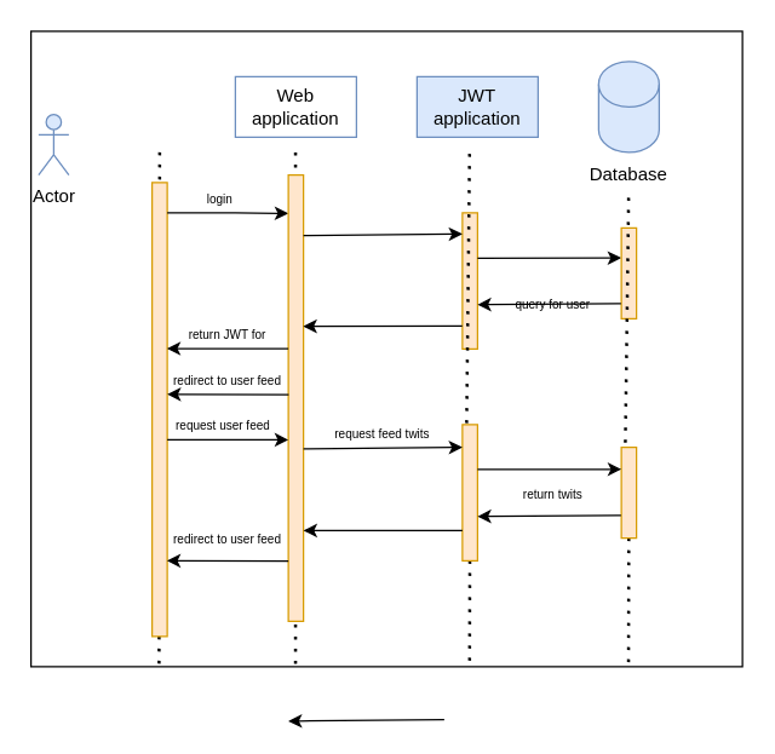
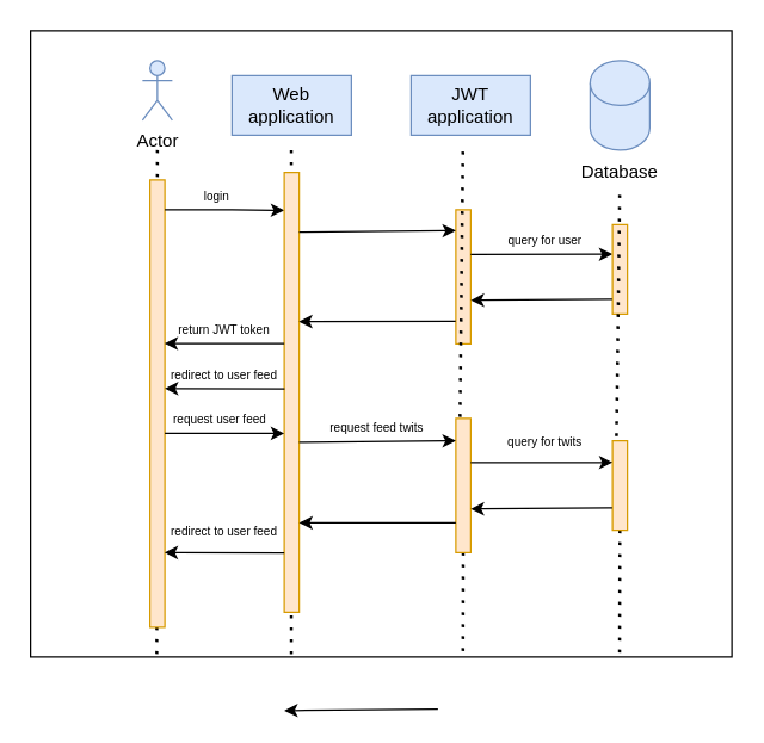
  <mxCell id="0" />
  <mxCell id="1" parent="0" />
  <mxCell id="2" value="" style="rounded=0;whiteSpace=wrap;html=1;" vertex="1" parent="1"><mxGeometry x="20" y="20" width="470" height="420" as="geometry" /></mxCell>
  <mxCell id="3" value="" style="endArrow=none;dashed=1;html=1;dashPattern=1 3;strokeWidth=2;entryX=0.18;entryY=0.998;entryDx=0;entryDy=0;entryPerimeter=0;" edge="1" parent="1" source="34"><mxGeometry width="50" height="50" relative="1" as="geometry"><mxPoint x="415" y="130" as="sourcePoint" /><mxPoint x="414.74" y="439" as="targetPoint" /></mxGeometry></mxCell>
  <mxCell id="4" value="" style="endArrow=none;dashed=1;html=1;dashPattern=1 3;strokeWidth=2;entryX=0.18;entryY=0.998;entryDx=0;entryDy=0;entryPerimeter=0;" edge="1" parent="1" source="29"><mxGeometry width="50" height="50" relative="1" as="geometry"><mxPoint x="309.74" y="101" as="sourcePoint" /><mxPoint x="309.74" y="440" as="targetPoint" /></mxGeometry></mxCell>
  <mxCell id="5" value="" style="endArrow=none;dashed=1;html=1;dashPattern=1 3;strokeWidth=2;entryX=0.18;entryY=0.998;entryDx=0;entryDy=0;entryPerimeter=0;" edge="1" parent="1"><mxGeometry width="50" height="50" relative="1" as="geometry"><mxPoint x="194.74" y="100" as="sourcePoint" /><mxPoint x="194.74" y="439" as="targetPoint" /></mxGeometry></mxCell>
  <mxCell id="6" value="" style="endArrow=none;dashed=1;html=1;dashPattern=1 3;strokeWidth=2;entryX=0.18;entryY=0.998;entryDx=0;entryDy=0;entryPerimeter=0;" edge="1" parent="1" target="2"><mxGeometry width="50" height="50" relative="1" as="geometry"><mxPoint x="105" y="100" as="sourcePoint" /><mxPoint x="155" y="50" as="targetPoint" /></mxGeometry></mxCell>
- <mxCell id="7" value="Actor" style="shape=umlActor;verticalLabelPosition=bottom;verticalAlign=top;html=1;outlineConnect=0;fillColor=#dae8fc;strokeColor=#6c8ebf;" vertex="1" parent="1"><mxGeometry x="25" y="75" width="20" height="40" as="geometry" /></mxCell>
+ <mxCell id="7" value="Actor" style="shape=umlActor;verticalLabelPosition=bottom;verticalAlign=top;html=1;outlineConnect=0;fillColor=#dae8fc;strokeColor=#6c8ebf;" vertex="1" parent="1"><mxGeometry x="95" y="40" width="20" height="40" as="geometry" /></mxCell>
  <mxCell id="8" value="" style="rounded=0;whiteSpace=wrap;html=1;fillColor=#ffe6cc;strokeColor=#d79b00;" vertex="1" parent="1"><mxGeometry x="100" y="120" width="10" height="300" as="geometry" /></mxCell>
- <mxCell id="9" value="Web application" style="rounded=0;whiteSpace=wrap;html=1;fillColor=#ffffff;strokeColor=#6c8ebf;" vertex="1" parent="1"><mxGeometry x="155" y="50" width="80" height="40" as="geometry" /></mxCell>
+ <mxCell id="9" value="Web application" style="rounded=0;whiteSpace=wrap;html=1;fillColor=#dae8fc;strokeColor=#6c8ebf;" vertex="1" parent="1"><mxGeometry x="155" y="50" width="80" height="40" as="geometry" /></mxCell>
  <mxCell id="10" value="JWT application" style="rounded=0;whiteSpace=wrap;html=1;fillColor=#dae8fc;strokeColor=#6c8ebf;" vertex="1" parent="1"><mxGeometry x="275" y="50" width="80" height="40" as="geometry" /></mxCell>
  <mxCell id="11" value="" style="shape=cylinder3;whiteSpace=wrap;html=1;boundedLbl=1;backgroundOutline=1;size=15;fillColor=#dae8fc;strokeColor=#6c8ebf;" vertex="1" parent="1"><mxGeometry x="395" y="40" width="40" height="60" as="geometry" /></mxCell>
  <mxCell id="12" value="Database" style="text;html=1;align=center;verticalAlign=middle;whiteSpace=wrap;rounded=0;" vertex="1" parent="1"><mxGeometry x="385" y="100" width="60" height="30" as="geometry" /></mxCell>
  <mxCell id="13" value="" style="endArrow=classic;html=1;entryX=-0.001;entryY=0.086;entryDx=0;entryDy=0;entryPerimeter=0;" edge="1" parent="1" target="14"><mxGeometry width="50" height="50" relative="1" as="geometry"><mxPoint x="110" y="140" as="sourcePoint" /><mxPoint x="185" y="140" as="targetPoint" /><Array as="points"><mxPoint x="145" y="140" /></Array></mxGeometry></mxCell>
  <mxCell id="14" value="" style="rounded=0;whiteSpace=wrap;html=1;fillColor=#ffe6cc;strokeColor=#d79b00;" vertex="1" parent="1"><mxGeometry x="190" y="115" width="10" height="295" as="geometry" /></mxCell>
  <mxCell id="15" value="&lt;font style=&quot;font-size: 8px;&quot;&gt;login&lt;/font&gt;" style="text;html=1;align=center;verticalAlign=middle;whiteSpace=wrap;rounded=0;" vertex="1" parent="1"><mxGeometry x="115" y="115" width="60" height="30" as="geometry" /></mxCell>
  <mxCell id="16" value="" style="rounded=0;whiteSpace=wrap;html=1;fillColor=#ffe6cc;strokeColor=#d79b00;" vertex="1" parent="1"><mxGeometry x="305" y="140" width="10" height="90" as="geometry" /></mxCell>
  <mxCell id="17" value="" style="endArrow=classic;html=1;" edge="1" parent="1"><mxGeometry width="50" height="50" relative="1" as="geometry"><mxPoint x="200" y="155" as="sourcePoint" /><mxPoint x="305" y="154" as="targetPoint" /></mxGeometry></mxCell>
  <mxCell id="18" value="" style="endArrow=classic;html=1;entryX=-0.005;entryY=0.33;entryDx=0;entryDy=0;entryPerimeter=0;" edge="1" parent="1" target="19"><mxGeometry width="50" height="50" relative="1" as="geometry"><mxPoint x="315" y="170" as="sourcePoint" /><mxPoint x="365" y="120" as="targetPoint" /></mxGeometry></mxCell>
  <mxCell id="19" value="" style="rounded=0;whiteSpace=wrap;html=1;fillColor=#ffe6cc;strokeColor=#d79b00;" vertex="1" parent="1"><mxGeometry x="410" y="150" width="10" height="60" as="geometry" /></mxCell>
- <mxCell id="20" value="&lt;font style=&quot;font-size: 8px;&quot;&gt;query for user&lt;/font&gt;" style="text;html=1;align=center;verticalAlign=middle;whiteSpace=wrap;rounded=0;" vertex="1" parent="1"><mxGeometry x="335" y="185" width="60" height="30" as="geometry" /></mxCell>
+ <mxCell id="20" value="&lt;font style=&quot;font-size: 8px;&quot;&gt;query for user&lt;/font&gt;" style="text;html=1;align=center;verticalAlign=middle;whiteSpace=wrap;rounded=0;" vertex="1" parent="1"><mxGeometry x="335" y="145" width="60" height="30" as="geometry" /></mxCell>
  <mxCell id="21" value="" style="endArrow=classic;html=1;entryX=1.022;entryY=0.696;entryDx=0;entryDy=0;entryPerimeter=0;exitX=0;exitY=0.75;exitDx=0;exitDy=0;" edge="1" parent="1"><mxGeometry width="50" height="50" relative="1" as="geometry"><mxPoint x="409.78" y="200" as="sourcePoint" /><mxPoint x="315" y="200.68" as="targetPoint" /></mxGeometry></mxCell>
  <mxCell id="22" value="" style="endArrow=classic;html=1;exitX=-0.011;exitY=0.831;exitDx=0;exitDy=0;exitPerimeter=0;entryX=0.986;entryY=0.339;entryDx=0;entryDy=0;entryPerimeter=0;" edge="1" parent="1" source="16" target="14"><mxGeometry width="50" height="50" relative="1" as="geometry"><mxPoint x="305" y="220" as="sourcePoint" /><mxPoint x="205" y="215" as="targetPoint" /></mxGeometry></mxCell>
- <mxCell id="23" value="&lt;font style=&quot;font-size: 8px;&quot;&gt;return JWT for&lt;/font&gt;" style="text;html=1;align=center;verticalAlign=middle;whiteSpace=wrap;rounded=0;" vertex="1" parent="1"><mxGeometry x="115" y="205" width="70" height="30" as="geometry" /></mxCell>
+ <mxCell id="23" value="&lt;font style=&quot;font-size: 8px;&quot;&gt;return JWT token&lt;/font&gt;" style="text;html=1;align=center;verticalAlign=middle;whiteSpace=wrap;rounded=0;" vertex="1" parent="1"><mxGeometry x="115" y="205" width="70" height="30" as="geometry" /></mxCell>
  <mxCell id="24" value="" style="endArrow=classic;html=1;entryX=1.129;entryY=0.687;entryDx=0;entryDy=0;entryPerimeter=0;exitX=0.022;exitY=0.863;exitDx=0;exitDy=0;exitPerimeter=0;" edge="1" parent="1"><mxGeometry width="50" height="50" relative="1" as="geometry"><mxPoint x="190" y="229.855" as="sourcePoint" /><mxPoint x="109.78" y="229.72" as="targetPoint" /></mxGeometry></mxCell>
  <mxCell id="25" value="" style="endArrow=classic;html=1;entryX=1.129;entryY=0.687;entryDx=0;entryDy=0;entryPerimeter=0;exitX=0.022;exitY=0.863;exitDx=0;exitDy=0;exitPerimeter=0;" edge="1" parent="1"><mxGeometry width="50" height="50" relative="1" as="geometry"><mxPoint x="190.22" y="260.135" as="sourcePoint" /><mxPoint x="110" y="260" as="targetPoint" /></mxGeometry></mxCell>
  <mxCell id="26" value="&lt;font style=&quot;font-size: 8px;&quot;&gt;redirect to user feed&lt;/font&gt;" style="text;html=1;align=center;verticalAlign=middle;whiteSpace=wrap;rounded=0;" vertex="1" parent="1"><mxGeometry x="105" y="235" width="90" height="30" as="geometry" /></mxCell>
  <mxCell id="27" value="" style="endArrow=classic;html=1;entryX=-0.037;entryY=0.116;entryDx=0;entryDy=0;entryPerimeter=0;" edge="1" parent="1"><mxGeometry width="50" height="50" relative="1" as="geometry"><mxPoint x="110" y="290" as="sourcePoint" /><mxPoint x="190" y="290" as="targetPoint" /><Array as="points"><mxPoint x="145" y="290" /></Array></mxGeometry></mxCell>
  <mxCell id="28" value="" style="endArrow=none;dashed=1;html=1;dashPattern=1 3;strokeWidth=2;entryX=0.18;entryY=0.998;entryDx=0;entryDy=0;entryPerimeter=0;" edge="1" parent="1" target="29"><mxGeometry width="50" height="50" relative="1" as="geometry"><mxPoint x="309.74" y="101" as="sourcePoint" /><mxPoint x="309.74" y="440" as="targetPoint" /></mxGeometry></mxCell>
  <mxCell id="29" value="" style="rounded=0;whiteSpace=wrap;html=1;fillColor=#ffe6cc;strokeColor=#d79b00;" vertex="1" parent="1"><mxGeometry x="305" y="280" width="10" height="90" as="geometry" /></mxCell>
  <mxCell id="30" value="&lt;font style=&quot;font-size: 8px;&quot;&gt;request user feed&lt;/font&gt;" style="text;strokeColor=none;fillColor=none;align=left;verticalAlign=middle;spacingLeft=4;spacingRight=4;overflow=hidden;points=[[0,0.5],[1,0.5]];portConstraint=eastwest;rotatable=0;whiteSpace=wrap;html=1;" vertex="1" parent="1"><mxGeometry x="110" y="265" width="80" height="30" as="geometry" /></mxCell>
  <mxCell id="31" value="" style="endArrow=classic;html=1;" edge="1" parent="1"><mxGeometry width="50" height="50" relative="1" as="geometry"><mxPoint x="200" y="296" as="sourcePoint" /><mxPoint x="305" y="295" as="targetPoint" /></mxGeometry></mxCell>
  <mxCell id="32" value="&lt;font style=&quot;font-size: 8px;&quot;&gt;request feed twits&lt;/font&gt;" style="text;strokeColor=none;fillColor=none;align=left;verticalAlign=middle;spacingLeft=4;spacingRight=4;overflow=hidden;points=[[0,0.5],[1,0.5]];portConstraint=eastwest;rotatable=0;whiteSpace=wrap;html=1;" vertex="1" parent="1"><mxGeometry x="215" y="270" width="80" height="30" as="geometry" /></mxCell>
  <mxCell id="33" value="" style="endArrow=none;dashed=1;html=1;dashPattern=1 3;strokeWidth=2;entryX=0.18;entryY=0.998;entryDx=0;entryDy=0;entryPerimeter=0;" edge="1" parent="1" source="12" target="34"><mxGeometry width="50" height="50" relative="1" as="geometry"><mxPoint x="415" y="130" as="sourcePoint" /><mxPoint x="414.74" y="439" as="targetPoint" /></mxGeometry></mxCell>
  <mxCell id="34" value="" style="rounded=0;whiteSpace=wrap;html=1;fillColor=#ffe6cc;strokeColor=#d79b00;" vertex="1" parent="1"><mxGeometry x="410" y="295" width="10" height="60" as="geometry" /></mxCell>
  <mxCell id="35" value="" style="endArrow=classic;html=1;entryX=-0.005;entryY=0.33;entryDx=0;entryDy=0;entryPerimeter=0;" edge="1" parent="1"><mxGeometry width="50" height="50" relative="1" as="geometry"><mxPoint x="315" y="309.5" as="sourcePoint" /><mxPoint x="410" y="309.5" as="targetPoint" /></mxGeometry></mxCell>
+ <mxCell id="36" value="&lt;font style=&quot;font-size: 8px;&quot;&gt;query for twits&lt;/font&gt;" style="text;html=1;align=center;verticalAlign=middle;whiteSpace=wrap;rounded=0;" vertex="1" parent="1"><mxGeometry x="335" y="280" width="60" height="30" as="geometry" /></mxCell>
  <mxCell id="37" value="" style="endArrow=classic;html=1;entryX=1.022;entryY=0.696;entryDx=0;entryDy=0;entryPerimeter=0;exitX=0;exitY=0.75;exitDx=0;exitDy=0;" edge="1" parent="1"><mxGeometry width="50" height="50" relative="1" as="geometry"><mxPoint x="409.78" y="340" as="sourcePoint" /><mxPoint x="315" y="340.68" as="targetPoint" /></mxGeometry></mxCell>
- <mxCell id="38" value="&lt;font style=&quot;font-size: 8px;&quot;&gt;return twits&lt;/font&gt;" style="text;html=1;align=center;verticalAlign=middle;whiteSpace=wrap;rounded=0;" vertex="1" parent="1"><mxGeometry x="335" y="310" width="60" height="30" as="geometry" /></mxCell>
  <mxCell id="39" value="" style="endArrow=classic;html=1;entryX=1.222;entryY=0.343;entryDx=0;entryDy=0;entryPerimeter=0;exitX=-0.011;exitY=0.831;exitDx=0;exitDy=0;exitPerimeter=0;" edge="1" parent="1"><mxGeometry width="50" height="50" relative="1" as="geometry"><mxPoint x="293" y="475" as="sourcePoint" /><mxPoint x="190" y="476" as="targetPoint" /></mxGeometry></mxCell>
  <mxCell id="40" value="" style="endArrow=classic;html=1;exitX=-0.011;exitY=0.831;exitDx=0;exitDy=0;exitPerimeter=0;entryX=0.986;entryY=0.339;entryDx=0;entryDy=0;entryPerimeter=0;" edge="1" parent="1"><mxGeometry width="50" height="50" relative="1" as="geometry"><mxPoint x="305" y="350" as="sourcePoint" /><mxPoint x="200" y="350" as="targetPoint" /></mxGeometry></mxCell>
  <mxCell id="41" value="" style="endArrow=classic;html=1;entryX=1.129;entryY=0.687;entryDx=0;entryDy=0;entryPerimeter=0;exitX=0.022;exitY=0.863;exitDx=0;exitDy=0;exitPerimeter=0;" edge="1" parent="1"><mxGeometry width="50" height="50" relative="1" as="geometry"><mxPoint x="190" y="370.135" as="sourcePoint" /><mxPoint x="109.78" y="370" as="targetPoint" /></mxGeometry></mxCell>
  <mxCell id="42" value="&lt;font style=&quot;font-size: 8px;&quot;&gt;redirect to user feed&lt;/font&gt;" style="text;html=1;align=center;verticalAlign=middle;whiteSpace=wrap;rounded=0;" vertex="1" parent="1"><mxGeometry x="105" y="340" width="90" height="30" as="geometry" /></mxCell>
